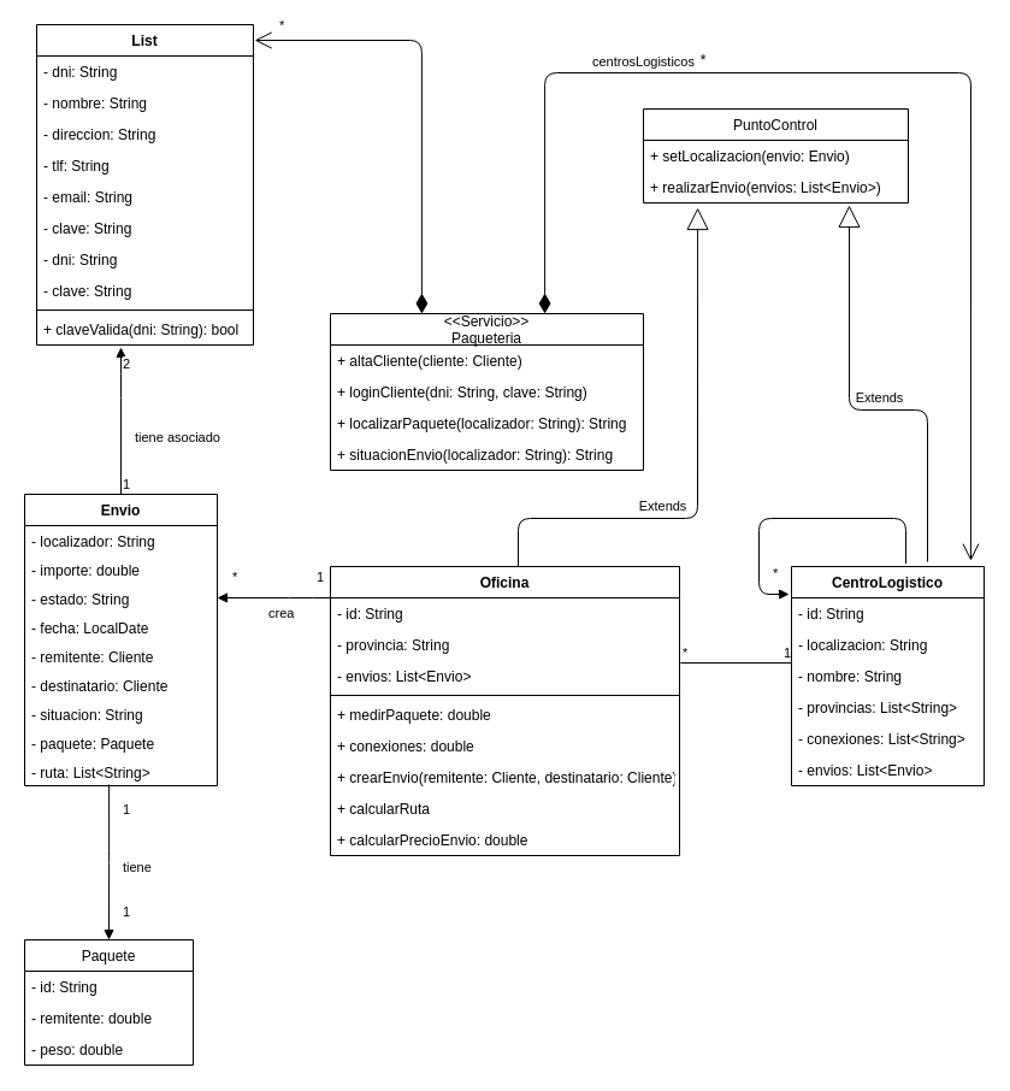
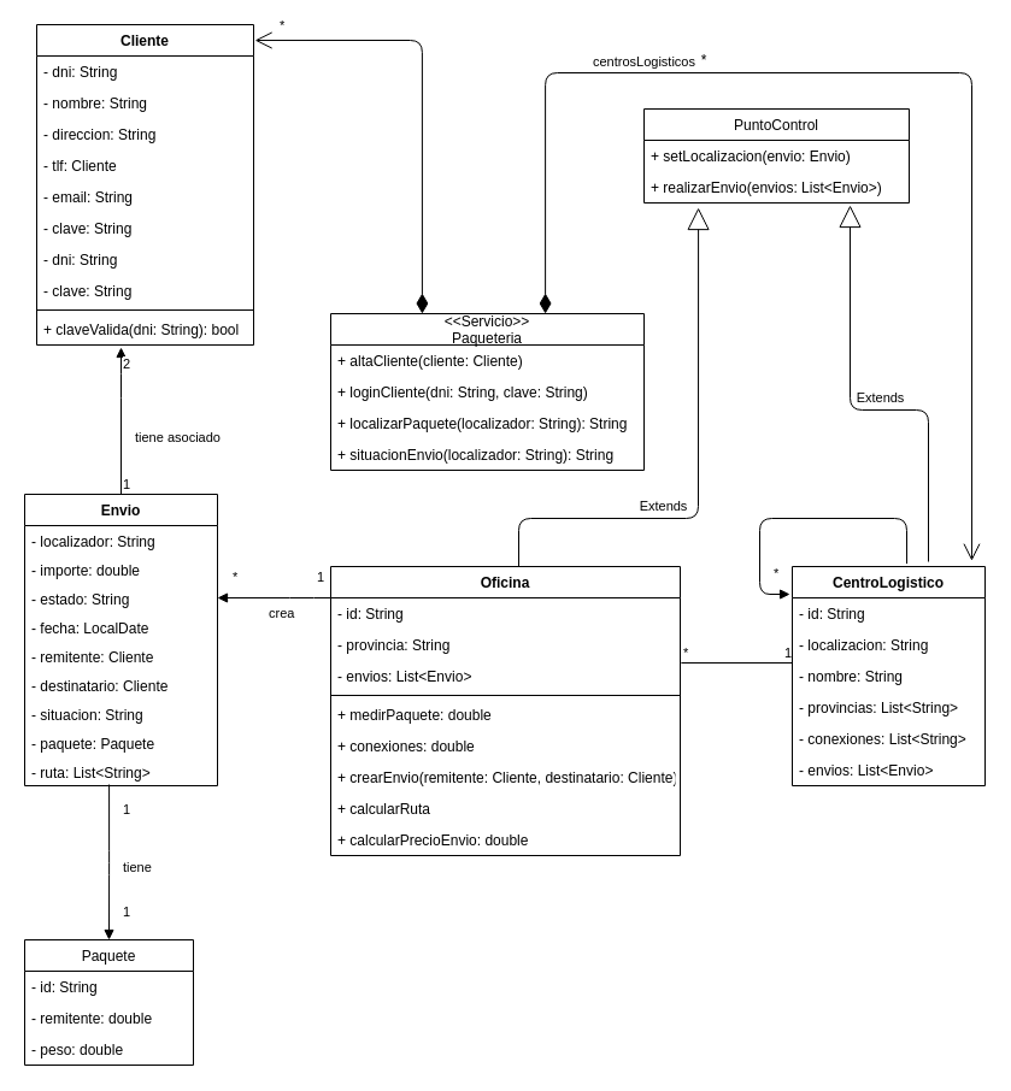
  <mxCell id="0" />
  <mxCell id="1" parent="0" />
  <mxCell id="2" value="&lt;&lt;Servicio&gt;&gt;&#10;Paqueteria" style="swimlane;fontStyle=0;childLayout=stackLayout;horizontal=1;startSize=26;fillColor=none;horizontalStack=0;resizeParent=1;resizeParentMax=0;resizeLast=0;collapsible=1;marginBottom=0;" parent="1" vertex="1"><mxGeometry x="274" y="260" width="260" height="130" as="geometry" /></mxCell>
  <mxCell id="3" value="+ altaCliente(cliente: Cliente)" style="text;strokeColor=none;fillColor=none;align=left;verticalAlign=top;spacingLeft=4;spacingRight=4;overflow=hidden;rotatable=0;points=[[0,0.5],[1,0.5]];portConstraint=eastwest;" parent="2" vertex="1"><mxGeometry y="26" width="260" height="26" as="geometry" /></mxCell>
  <mxCell id="4" value="+ loginCliente(dni: String, clave: String)" style="text;strokeColor=none;fillColor=none;align=left;verticalAlign=top;spacingLeft=4;spacingRight=4;overflow=hidden;rotatable=0;points=[[0,0.5],[1,0.5]];portConstraint=eastwest;" parent="2" vertex="1"><mxGeometry y="52" width="260" height="26" as="geometry" /></mxCell>
  <mxCell id="5" value="+ localizarPaquete(localizador: String): String" style="text;strokeColor=none;fillColor=none;align=left;verticalAlign=top;spacingLeft=4;spacingRight=4;overflow=hidden;rotatable=0;points=[[0,0.5],[1,0.5]];portConstraint=eastwest;" parent="2" vertex="1"><mxGeometry y="78" width="260" height="26" as="geometry" /></mxCell>
  <mxCell id="6" value="+ situacionEnvio(localizador: String): String" style="text;strokeColor=none;fillColor=none;align=left;verticalAlign=top;spacingLeft=4;spacingRight=4;overflow=hidden;rotatable=0;points=[[0,0.5],[1,0.5]];portConstraint=eastwest;" parent="2" vertex="1"><mxGeometry y="104" width="260" height="26" as="geometry" /></mxCell>
  <mxCell id="7" value="Envio" style="swimlane;fontStyle=1;align=center;verticalAlign=top;childLayout=stackLayout;horizontal=1;startSize=26;horizontalStack=0;resizeParent=1;resizeParentMax=0;resizeLast=0;collapsible=1;marginBottom=0;" parent="1" vertex="1"><mxGeometry x="20" y="410" width="160" height="242" as="geometry" /></mxCell>
  <mxCell id="8" value="- localizador: String" style="text;strokeColor=none;fillColor=none;align=left;verticalAlign=top;spacingLeft=4;spacingRight=4;overflow=hidden;rotatable=0;points=[[0,0.5],[1,0.5]];portConstraint=eastwest;" parent="7" vertex="1"><mxGeometry y="26" width="160" height="24" as="geometry" /></mxCell>
  <mxCell id="9" value="- importe: double" style="text;strokeColor=none;fillColor=none;align=left;verticalAlign=top;spacingLeft=4;spacingRight=4;overflow=hidden;rotatable=0;points=[[0,0.5],[1,0.5]];portConstraint=eastwest;" parent="7" vertex="1"><mxGeometry y="50" width="160" height="24" as="geometry" /></mxCell>
  <mxCell id="10" value="- estado: String" style="text;strokeColor=none;fillColor=none;align=left;verticalAlign=top;spacingLeft=4;spacingRight=4;overflow=hidden;rotatable=0;points=[[0,0.5],[1,0.5]];portConstraint=eastwest;" parent="7" vertex="1"><mxGeometry y="74" width="160" height="24" as="geometry" /></mxCell>
  <mxCell id="11" value="- fecha: LocalDate" style="text;strokeColor=none;fillColor=none;align=left;verticalAlign=top;spacingLeft=4;spacingRight=4;overflow=hidden;rotatable=0;points=[[0,0.5],[1,0.5]];portConstraint=eastwest;" parent="7" vertex="1"><mxGeometry y="98" width="160" height="24" as="geometry" /></mxCell>
  <mxCell id="12" value="- remitente: Cliente" style="text;strokeColor=none;fillColor=none;align=left;verticalAlign=top;spacingLeft=4;spacingRight=4;overflow=hidden;rotatable=0;points=[[0,0.5],[1,0.5]];portConstraint=eastwest;" parent="7" vertex="1"><mxGeometry y="122" width="160" height="24" as="geometry" /></mxCell>
  <mxCell id="13" value="- destinatario: Cliente" style="text;strokeColor=none;fillColor=none;align=left;verticalAlign=top;spacingLeft=4;spacingRight=4;overflow=hidden;rotatable=0;points=[[0,0.5],[1,0.5]];portConstraint=eastwest;" parent="7" vertex="1"><mxGeometry y="146" width="160" height="24" as="geometry" /></mxCell>
  <mxCell id="14" value="- situacion: String" style="text;strokeColor=none;fillColor=none;align=left;verticalAlign=top;spacingLeft=4;spacingRight=4;overflow=hidden;rotatable=0;points=[[0,0.5],[1,0.5]];portConstraint=eastwest;" parent="7" vertex="1"><mxGeometry y="170" width="160" height="24" as="geometry" /></mxCell>
  <mxCell id="15" value="- paquete: Paquete" style="text;strokeColor=none;fillColor=none;align=left;verticalAlign=top;spacingLeft=4;spacingRight=4;overflow=hidden;rotatable=0;points=[[0,0.5],[1,0.5]];portConstraint=eastwest;" parent="7" vertex="1"><mxGeometry y="194" width="160" height="24" as="geometry" /></mxCell>
  <mxCell id="16" value="- ruta: List&lt;String&gt;" style="text;strokeColor=none;fillColor=none;align=left;verticalAlign=top;spacingLeft=4;spacingRight=4;overflow=hidden;rotatable=0;points=[[0,0.5],[1,0.5]];portConstraint=eastwest;" parent="7" vertex="1"><mxGeometry y="218" width="160" height="24" as="geometry" /></mxCell>
- <mxCell id="17" value="List" style="swimlane;fontStyle=1;align=center;verticalAlign=top;childLayout=stackLayout;horizontal=1;startSize=26;horizontalStack=0;resizeParent=1;resizeParentMax=0;resizeLast=0;collapsible=1;marginBottom=0;" parent="1" vertex="1"><mxGeometry x="30" y="20" width="180" height="266" as="geometry" /></mxCell>
+ <mxCell id="17" value="Cliente" style="swimlane;fontStyle=1;align=center;verticalAlign=top;childLayout=stackLayout;horizontal=1;startSize=26;horizontalStack=0;resizeParent=1;resizeParentMax=0;resizeLast=0;collapsible=1;marginBottom=0;" parent="1" vertex="1"><mxGeometry x="30" y="20" width="180" height="266" as="geometry" /></mxCell>
  <mxCell id="18" value="- dni: String" style="text;strokeColor=none;fillColor=none;align=left;verticalAlign=top;spacingLeft=4;spacingRight=4;overflow=hidden;rotatable=0;points=[[0,0.5],[1,0.5]];portConstraint=eastwest;" parent="17" vertex="1"><mxGeometry y="26" width="180" height="26" as="geometry" /></mxCell>
  <mxCell id="19" value="- nombre: String" style="text;strokeColor=none;fillColor=none;align=left;verticalAlign=top;spacingLeft=4;spacingRight=4;overflow=hidden;rotatable=0;points=[[0,0.5],[1,0.5]];portConstraint=eastwest;" parent="17" vertex="1"><mxGeometry y="52" width="180" height="26" as="geometry" /></mxCell>
  <mxCell id="20" value="- direccion: String" style="text;strokeColor=none;fillColor=none;align=left;verticalAlign=top;spacingLeft=4;spacingRight=4;overflow=hidden;rotatable=0;points=[[0,0.5],[1,0.5]];portConstraint=eastwest;" parent="17" vertex="1"><mxGeometry y="78" width="180" height="26" as="geometry" /></mxCell>
- <mxCell id="21" value="- tlf: String" style="text;strokeColor=none;fillColor=none;align=left;verticalAlign=top;spacingLeft=4;spacingRight=4;overflow=hidden;rotatable=0;points=[[0,0.5],[1,0.5]];portConstraint=eastwest;" parent="17" vertex="1"><mxGeometry y="104" width="180" height="26" as="geometry" /></mxCell>
+ <mxCell id="21" value="- tlf: Cliente" style="text;strokeColor=none;fillColor=none;align=left;verticalAlign=top;spacingLeft=4;spacingRight=4;overflow=hidden;rotatable=0;points=[[0,0.5],[1,0.5]];portConstraint=eastwest;" parent="17" vertex="1"><mxGeometry y="104" width="180" height="26" as="geometry" /></mxCell>
  <mxCell id="22" value="- email: String" style="text;strokeColor=none;fillColor=none;align=left;verticalAlign=top;spacingLeft=4;spacingRight=4;overflow=hidden;rotatable=0;points=[[0,0.5],[1,0.5]];portConstraint=eastwest;" parent="17" vertex="1"><mxGeometry y="130" width="180" height="26" as="geometry" /></mxCell>
  <mxCell id="23" value="- clave: String" style="text;strokeColor=none;fillColor=none;align=left;verticalAlign=top;spacingLeft=4;spacingRight=4;overflow=hidden;rotatable=0;points=[[0,0.5],[1,0.5]];portConstraint=eastwest;" parent="17" vertex="1"><mxGeometry y="156" width="180" height="26" as="geometry" /></mxCell>
  <mxCell id="24" value="- dni: String" style="text;strokeColor=none;fillColor=none;align=left;verticalAlign=top;spacingLeft=4;spacingRight=4;overflow=hidden;rotatable=0;points=[[0,0.5],[1,0.5]];portConstraint=eastwest;" parent="17" vertex="1"><mxGeometry y="182" width="180" height="26" as="geometry" /></mxCell>
  <mxCell id="25" value="- clave: String" style="text;strokeColor=none;fillColor=none;align=left;verticalAlign=top;spacingLeft=4;spacingRight=4;overflow=hidden;rotatable=0;points=[[0,0.5],[1,0.5]];portConstraint=eastwest;" parent="17" vertex="1"><mxGeometry y="208" width="180" height="26" as="geometry" /></mxCell>
  <mxCell id="26" value="" style="line;strokeWidth=1;fillColor=none;align=left;verticalAlign=middle;spacingTop=-1;spacingLeft=3;spacingRight=3;rotatable=0;labelPosition=right;points=[];portConstraint=eastwest;" parent="17" vertex="1"><mxGeometry y="234" width="180" height="6" as="geometry" /></mxCell>
  <mxCell id="27" value="+ claveValida(dni: String): bool" style="text;strokeColor=none;fillColor=none;align=left;verticalAlign=top;spacingLeft=4;spacingRight=4;overflow=hidden;rotatable=0;points=[[0,0.5],[1,0.5]];portConstraint=eastwest;" parent="17" vertex="1"><mxGeometry y="240" width="180" height="26" as="geometry" /></mxCell>
  <mxCell id="28" value="*" style="endArrow=open;html=1;endSize=12;startArrow=diamondThin;startSize=14;startFill=1;edgeStyle=orthogonalEdgeStyle;align=left;verticalAlign=bottom;entryX=1.006;entryY=0.049;entryDx=0;entryDy=0;entryPerimeter=0;exitX=0.292;exitY=0;exitDx=0;exitDy=0;exitPerimeter=0;" parent="1" source="2" target="17" edge="1"><mxGeometry x="0.897" y="-3" relative="1" as="geometry"><mxPoint x="320" y="280" as="sourcePoint" /><mxPoint x="480" y="280" as="targetPoint" /><mxPoint as="offset" /></mxGeometry></mxCell>
  <mxCell id="29" value="tiene asociado" style="endArrow=block;endFill=1;html=1;edgeStyle=orthogonalEdgeStyle;align=left;verticalAlign=top;exitX=0.5;exitY=0;exitDx=0;exitDy=0;" parent="1" source="7" edge="1"><mxGeometry x="-0.016" y="-10" relative="1" as="geometry"><mxPoint x="320" y="280" as="sourcePoint" /><mxPoint x="100" y="288" as="targetPoint" /><Array as="points"><mxPoint x="100" y="320" /></Array><mxPoint as="offset" /></mxGeometry></mxCell>
  <mxCell id="30" value="1" style="edgeLabel;resizable=0;html=1;align=left;verticalAlign=bottom;" parent="29" connectable="0" vertex="1"><mxGeometry x="-1" relative="1" as="geometry" /></mxCell>
  <mxCell id="31" value="2" style="edgeLabel;resizable=0;html=1;align=left;verticalAlign=bottom;" parent="29" connectable="0" vertex="1"><mxGeometry x="-1" relative="1" as="geometry"><mxPoint y="-100" as="offset" /></mxGeometry></mxCell>
  <mxCell id="32" value="PuntoControl" style="swimlane;fontStyle=0;childLayout=stackLayout;horizontal=1;startSize=26;fillColor=none;horizontalStack=0;resizeParent=1;resizeParentMax=0;resizeLast=0;collapsible=1;marginBottom=0;" parent="1" vertex="1"><mxGeometry x="534" y="90" width="220" height="78" as="geometry" /></mxCell>
  <mxCell id="33" value="+ setLocalizacion(envio: Envio)" style="text;strokeColor=none;fillColor=none;align=left;verticalAlign=top;spacingLeft=4;spacingRight=4;overflow=hidden;rotatable=0;points=[[0,0.5],[1,0.5]];portConstraint=eastwest;" parent="32" vertex="1"><mxGeometry y="26" width="220" height="26" as="geometry" /></mxCell>
  <mxCell id="34" value="+ realizarEnvio(envios: List&lt;Envio&gt;)" style="text;strokeColor=none;fillColor=none;align=left;verticalAlign=top;spacingLeft=4;spacingRight=4;overflow=hidden;rotatable=0;points=[[0,0.5],[1,0.5]];portConstraint=eastwest;" parent="32" vertex="1"><mxGeometry y="52" width="220" height="26" as="geometry" /></mxCell>
  <mxCell id="35" value="CentroLogistico" style="swimlane;fontStyle=1;align=center;verticalAlign=top;childLayout=stackLayout;horizontal=1;startSize=26;horizontalStack=0;resizeParent=1;resizeParentMax=0;resizeLast=0;collapsible=1;marginBottom=0;" parent="1" vertex="1"><mxGeometry x="657" y="470" width="160" height="182" as="geometry" /></mxCell>
  <mxCell id="36" value="- id: String" style="text;strokeColor=none;fillColor=none;align=left;verticalAlign=top;spacingLeft=4;spacingRight=4;overflow=hidden;rotatable=0;points=[[0,0.5],[1,0.5]];portConstraint=eastwest;" parent="35" vertex="1"><mxGeometry y="26" width="160" height="26" as="geometry" /></mxCell>
  <mxCell id="37" value="- localizacion: String" style="text;strokeColor=none;fillColor=none;align=left;verticalAlign=top;spacingLeft=4;spacingRight=4;overflow=hidden;rotatable=0;points=[[0,0.5],[1,0.5]];portConstraint=eastwest;" parent="35" vertex="1"><mxGeometry y="52" width="160" height="26" as="geometry" /></mxCell>
  <mxCell id="38" value="- nombre: String" style="text;strokeColor=none;fillColor=none;align=left;verticalAlign=top;spacingLeft=4;spacingRight=4;overflow=hidden;rotatable=0;points=[[0,0.5],[1,0.5]];portConstraint=eastwest;" parent="35" vertex="1"><mxGeometry y="78" width="160" height="26" as="geometry" /></mxCell>
  <mxCell id="39" value="- provincias: List&lt;String&gt;" style="text;strokeColor=none;fillColor=none;align=left;verticalAlign=top;spacingLeft=4;spacingRight=4;overflow=hidden;rotatable=0;points=[[0,0.5],[1,0.5]];portConstraint=eastwest;" parent="35" vertex="1"><mxGeometry y="104" width="160" height="26" as="geometry" /></mxCell>
  <mxCell id="40" value="- conexiones: List&lt;String&gt;" style="text;strokeColor=none;fillColor=none;align=left;verticalAlign=top;spacingLeft=4;spacingRight=4;overflow=hidden;rotatable=0;points=[[0,0.5],[1,0.5]];portConstraint=eastwest;" parent="35" vertex="1"><mxGeometry y="130" width="160" height="26" as="geometry" /></mxCell>
  <mxCell id="41" value="" style="endArrow=block;endFill=1;html=1;edgeStyle=orthogonalEdgeStyle;align=left;verticalAlign=top;entryX=-0.012;entryY=-0.115;entryDx=0;entryDy=0;entryPerimeter=0;exitX=0.594;exitY=-0.013;exitDx=0;exitDy=0;exitPerimeter=0;" parent="35" source="35" target="36" edge="1"><mxGeometry x="-0.516" y="-20" relative="1" as="geometry"><mxPoint x="-27" y="-50" as="sourcePoint" /><mxPoint x="133" y="-50" as="targetPoint" /><Array as="points"><mxPoint x="95" y="-40" /><mxPoint x="-27" y="-40" /><mxPoint x="-27" y="23" /></Array><mxPoint as="offset" /></mxGeometry></mxCell>
  <mxCell id="42" value="*" style="edgeLabel;resizable=0;html=1;align=left;verticalAlign=bottom;" parent="41" connectable="0" vertex="1"><mxGeometry x="-1" relative="1" as="geometry"><mxPoint x="-112.04" y="16.03" as="offset" /></mxGeometry></mxCell>
  <mxCell id="43" value="- envios: List&lt;Envio&gt;" style="text;strokeColor=none;fillColor=none;align=left;verticalAlign=top;spacingLeft=4;spacingRight=4;overflow=hidden;rotatable=0;points=[[0,0.5],[1,0.5]];portConstraint=eastwest;" vertex="1" parent="35"><mxGeometry y="156" width="160" height="26" as="geometry" /></mxCell>
  <mxCell id="44" value="Oficina" style="swimlane;fontStyle=1;align=center;verticalAlign=top;childLayout=stackLayout;horizontal=1;startSize=26;horizontalStack=0;resizeParent=1;resizeParentMax=0;resizeLast=0;collapsible=1;marginBottom=0;" parent="1" vertex="1"><mxGeometry x="274" y="470" width="290" height="240" as="geometry" /></mxCell>
  <mxCell id="45" value="- id: String" style="text;strokeColor=none;fillColor=none;align=left;verticalAlign=top;spacingLeft=4;spacingRight=4;overflow=hidden;rotatable=0;points=[[0,0.5],[1,0.5]];portConstraint=eastwest;" parent="44" vertex="1"><mxGeometry y="26" width="290" height="26" as="geometry" /></mxCell>
  <mxCell id="46" value="- provincia: String" style="text;strokeColor=none;fillColor=none;align=left;verticalAlign=top;spacingLeft=4;spacingRight=4;overflow=hidden;rotatable=0;points=[[0,0.5],[1,0.5]];portConstraint=eastwest;" parent="44" vertex="1"><mxGeometry y="52" width="290" height="26" as="geometry" /></mxCell>
  <mxCell id="47" value="- envios: List&lt;Envio&gt;" style="text;strokeColor=none;fillColor=none;align=left;verticalAlign=top;spacingLeft=4;spacingRight=4;overflow=hidden;rotatable=0;points=[[0,0.5],[1,0.5]];portConstraint=eastwest;" parent="44" vertex="1"><mxGeometry y="78" width="290" height="26" as="geometry" /></mxCell>
  <mxCell id="48" value="" style="line;strokeWidth=1;fillColor=none;align=left;verticalAlign=middle;spacingTop=-1;spacingLeft=3;spacingRight=3;rotatable=0;labelPosition=right;points=[];portConstraint=eastwest;" parent="44" vertex="1"><mxGeometry y="104" width="290" height="6" as="geometry" /></mxCell>
  <mxCell id="49" value="+ medirPaquete: double" style="text;strokeColor=none;fillColor=none;align=left;verticalAlign=top;spacingLeft=4;spacingRight=4;overflow=hidden;rotatable=0;points=[[0,0.5],[1,0.5]];portConstraint=eastwest;" parent="44" vertex="1"><mxGeometry y="110" width="290" height="26" as="geometry" /></mxCell>
  <mxCell id="50" value="+ conexiones: double" style="text;strokeColor=none;fillColor=none;align=left;verticalAlign=top;spacingLeft=4;spacingRight=4;overflow=hidden;rotatable=0;points=[[0,0.5],[1,0.5]];portConstraint=eastwest;" parent="44" vertex="1"><mxGeometry y="136" width="290" height="26" as="geometry" /></mxCell>
  <mxCell id="51" value="+ crearEnvio(remitente: Cliente, destinatario: Cliente)" style="text;strokeColor=none;fillColor=none;align=left;verticalAlign=top;spacingLeft=4;spacingRight=4;overflow=hidden;rotatable=0;points=[[0,0.5],[1,0.5]];portConstraint=eastwest;" parent="44" vertex="1"><mxGeometry y="162" width="290" height="26" as="geometry" /></mxCell>
  <mxCell id="52" value="+ calcularRuta" style="text;strokeColor=none;fillColor=none;align=left;verticalAlign=top;spacingLeft=4;spacingRight=4;overflow=hidden;rotatable=0;points=[[0,0.5],[1,0.5]];portConstraint=eastwest;" parent="44" vertex="1"><mxGeometry y="188" width="290" height="26" as="geometry" /></mxCell>
  <mxCell id="53" value="+ calcularPrecioEnvio: double" style="text;strokeColor=none;fillColor=none;align=left;verticalAlign=top;spacingLeft=4;spacingRight=4;overflow=hidden;rotatable=0;points=[[0,0.5],[1,0.5]];portConstraint=eastwest;" parent="44" vertex="1"><mxGeometry y="214" width="290" height="26" as="geometry" /></mxCell>
  <mxCell id="54" value="Paquete" style="swimlane;fontStyle=0;childLayout=stackLayout;horizontal=1;startSize=26;fillColor=none;horizontalStack=0;resizeParent=1;resizeParentMax=0;resizeLast=0;collapsible=1;marginBottom=0;" parent="1" vertex="1"><mxGeometry x="20" y="780" width="140" height="104" as="geometry" /></mxCell>
  <mxCell id="55" value="- id: String" style="text;strokeColor=none;fillColor=none;align=left;verticalAlign=top;spacingLeft=4;spacingRight=4;overflow=hidden;rotatable=0;points=[[0,0.5],[1,0.5]];portConstraint=eastwest;" parent="54" vertex="1"><mxGeometry y="26" width="140" height="26" as="geometry" /></mxCell>
  <mxCell id="56" value="- remitente: double" style="text;strokeColor=none;fillColor=none;align=left;verticalAlign=top;spacingLeft=4;spacingRight=4;overflow=hidden;rotatable=0;points=[[0,0.5],[1,0.5]];portConstraint=eastwest;" parent="54" vertex="1"><mxGeometry y="52" width="140" height="26" as="geometry" /></mxCell>
  <mxCell id="57" value="- peso: double" style="text;strokeColor=none;fillColor=none;align=left;verticalAlign=top;spacingLeft=4;spacingRight=4;overflow=hidden;rotatable=0;points=[[0,0.5],[1,0.5]];portConstraint=eastwest;" parent="54" vertex="1"><mxGeometry y="78" width="140" height="26" as="geometry" /></mxCell>
  <mxCell id="58" value="tiene" style="endArrow=block;endFill=1;html=1;edgeStyle=orthogonalEdgeStyle;align=left;verticalAlign=top;entryX=0.5;entryY=0;entryDx=0;entryDy=0;exitX=0.438;exitY=0.958;exitDx=0;exitDy=0;exitPerimeter=0;" parent="1" source="16" target="54" edge="1"><mxGeometry x="-0.129" y="10" relative="1" as="geometry"><mxPoint x="90" y="656" as="sourcePoint" /><mxPoint x="460" y="780" as="targetPoint" /><Array as="points" /><mxPoint as="offset" /></mxGeometry></mxCell>
  <mxCell id="59" value="1" style="edgeLabel;resizable=0;html=1;align=left;verticalAlign=bottom;" parent="58" connectable="0" vertex="1"><mxGeometry x="-1" relative="1" as="geometry"><mxPoint x="10" y="29.01" as="offset" /></mxGeometry></mxCell>
  <mxCell id="60" value="1" style="edgeLabel;resizable=0;html=1;align=left;verticalAlign=bottom;" parent="58" connectable="0" vertex="1"><mxGeometry x="-1" relative="1" as="geometry"><mxPoint x="10" y="114" as="offset" /></mxGeometry></mxCell>
  <mxCell id="61" value="" style="endArrow=none;html=1;edgeStyle=orthogonalEdgeStyle;exitX=1.003;exitY=0.077;exitDx=0;exitDy=0;exitPerimeter=0;" parent="1" source="47" edge="1"><mxGeometry relative="1" as="geometry"><mxPoint x="570" y="550" as="sourcePoint" /><mxPoint x="657" y="550" as="targetPoint" /></mxGeometry></mxCell>
  <mxCell id="62" value="*" style="edgeLabel;resizable=0;html=1;align=left;verticalAlign=bottom;" parent="61" connectable="0" vertex="1"><mxGeometry x="-1" relative="1" as="geometry" /></mxCell>
  <mxCell id="63" value="1" style="edgeLabel;resizable=0;html=1;align=right;verticalAlign=bottom;" parent="61" connectable="0" vertex="1"><mxGeometry x="1" relative="1" as="geometry" /></mxCell>
  <mxCell id="64" value="" style="endArrow=block;endFill=1;html=1;edgeStyle=orthogonalEdgeStyle;align=left;verticalAlign=top;entryX=1;entryY=0.5;entryDx=0;entryDy=0;exitX=0;exitY=0;exitDx=0;exitDy=0;exitPerimeter=0;" parent="1" source="45" target="10" edge="1"><mxGeometry x="-1" relative="1" as="geometry"><mxPoint x="260" y="496" as="sourcePoint" /><mxPoint x="390" y="780" as="targetPoint" /><Array as="points"><mxPoint x="250" y="496" /><mxPoint x="250" y="496" /></Array></mxGeometry></mxCell>
  <mxCell id="65" value="*" style="edgeLabel;resizable=0;html=1;align=left;verticalAlign=bottom;" parent="64" connectable="0" vertex="1"><mxGeometry x="-1" relative="1" as="geometry"><mxPoint x="-83.13" y="-8.99" as="offset" /></mxGeometry></mxCell>
  <mxCell id="66" value="1" style="edgeLabel;resizable=0;html=1;align=left;verticalAlign=bottom;" parent="64" connectable="0" vertex="1"><mxGeometry x="-1" relative="1" as="geometry"><mxPoint x="-13.13" y="-8.99" as="offset" /></mxGeometry></mxCell>
  <mxCell id="67" value="crea" style="edgeLabel;resizable=0;html=1;align=left;verticalAlign=bottom;" parent="64" connectable="0" vertex="1"><mxGeometry x="-1" relative="1" as="geometry"><mxPoint x="-53.13" y="21.01" as="offset" /></mxGeometry></mxCell>
  <mxCell id="68" value="Extends" style="endArrow=block;endSize=16;endFill=0;html=1;exitX=0.538;exitY=0;exitDx=0;exitDy=0;exitPerimeter=0;entryX=0.205;entryY=1.154;entryDx=0;entryDy=0;entryPerimeter=0;" parent="1" source="44" edge="1" target="34"><mxGeometry x="-0.284" y="10" width="160" relative="1" as="geometry"><mxPoint x="550" y="340" as="sourcePoint" /><mxPoint x="630" y="102" as="targetPoint" /><Array as="points"><mxPoint x="430" y="430" /><mxPoint x="579" y="430" /></Array><mxPoint as="offset" /></mxGeometry></mxCell>
  <mxCell id="69" value="Extends" style="endArrow=block;endSize=16;endFill=0;html=1;" parent="1" edge="1"><mxGeometry x="-0.08" y="-10" width="160" relative="1" as="geometry"><mxPoint x="770" y="466" as="sourcePoint" /><mxPoint x="705" y="170" as="targetPoint" /><Array as="points"><mxPoint x="770" y="340" /><mxPoint x="705" y="340" /></Array><mxPoint as="offset" /></mxGeometry></mxCell>
  <mxCell id="70" value="centrosLogisticos" style="endArrow=open;html=1;endSize=12;startArrow=diamondThin;startSize=14;startFill=1;edgeStyle=orthogonalEdgeStyle;align=left;verticalAlign=bottom;exitX=0.685;exitY=0;exitDx=0;exitDy=0;exitPerimeter=0;entryX=0.931;entryY=-0.026;entryDx=0;entryDy=0;entryPerimeter=0;" parent="1" source="2" target="35" edge="1"><mxGeometry x="-0.504" relative="1" as="geometry"><mxPoint x="374" y="220" as="sourcePoint" /><mxPoint x="500" y="70" as="targetPoint" /><Array as="points"><mxPoint x="452" y="60" /><mxPoint x="806" y="60" /></Array><mxPoint as="offset" /></mxGeometry></mxCell>
  <mxCell id="71" value="*" style="text;html=1;strokeColor=none;fillColor=none;align=center;verticalAlign=middle;whiteSpace=wrap;rounded=0;" parent="1" vertex="1"><mxGeometry x="564" y="40" width="40" height="20" as="geometry" /></mxCell>
